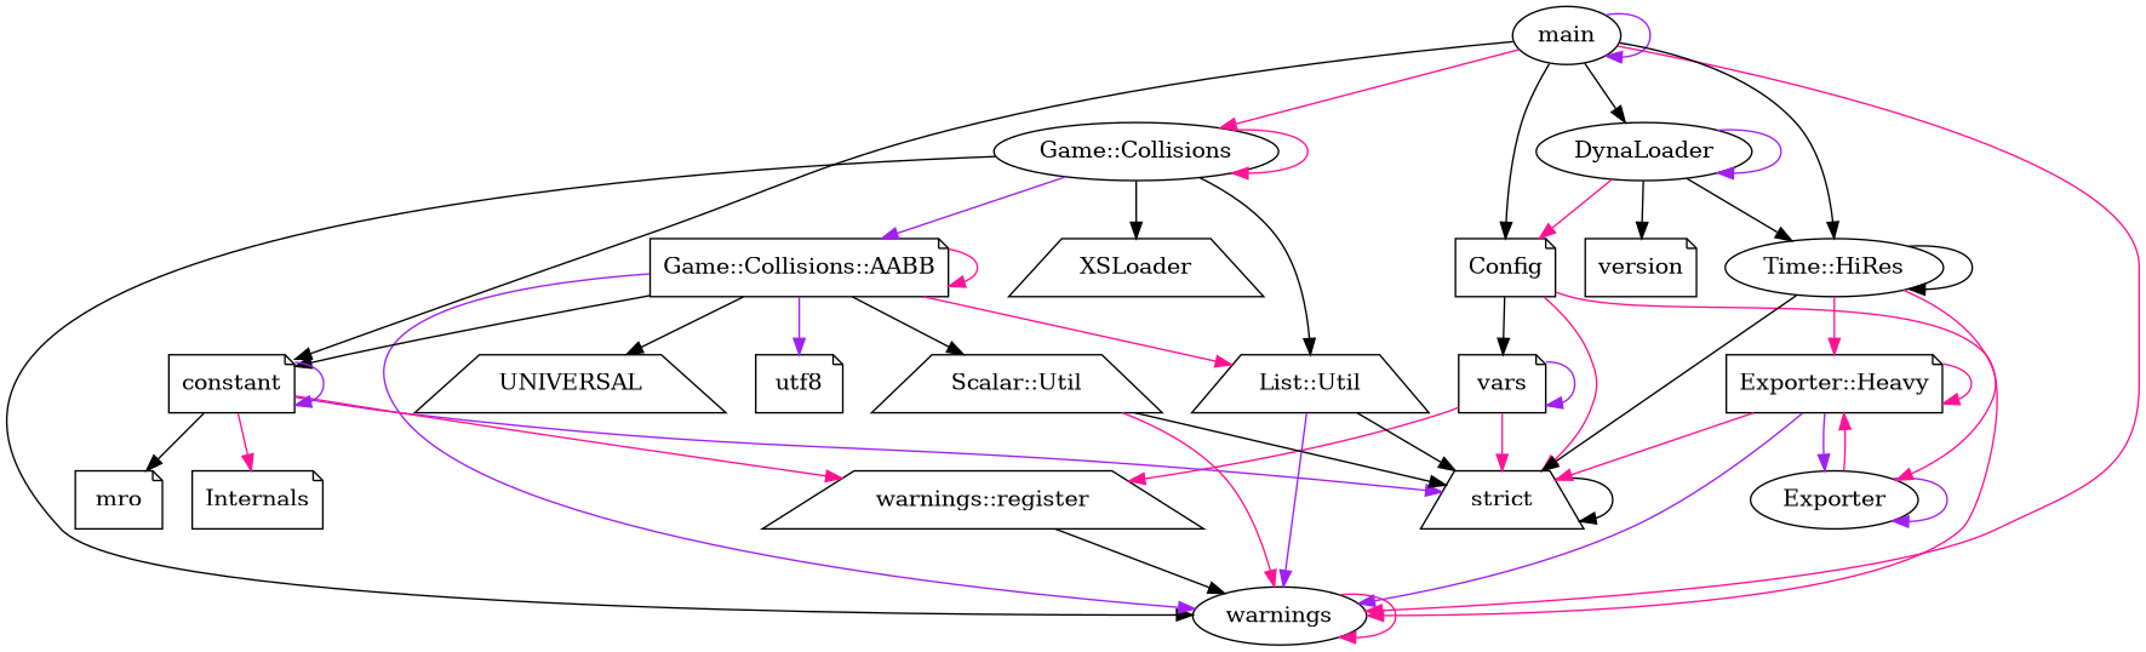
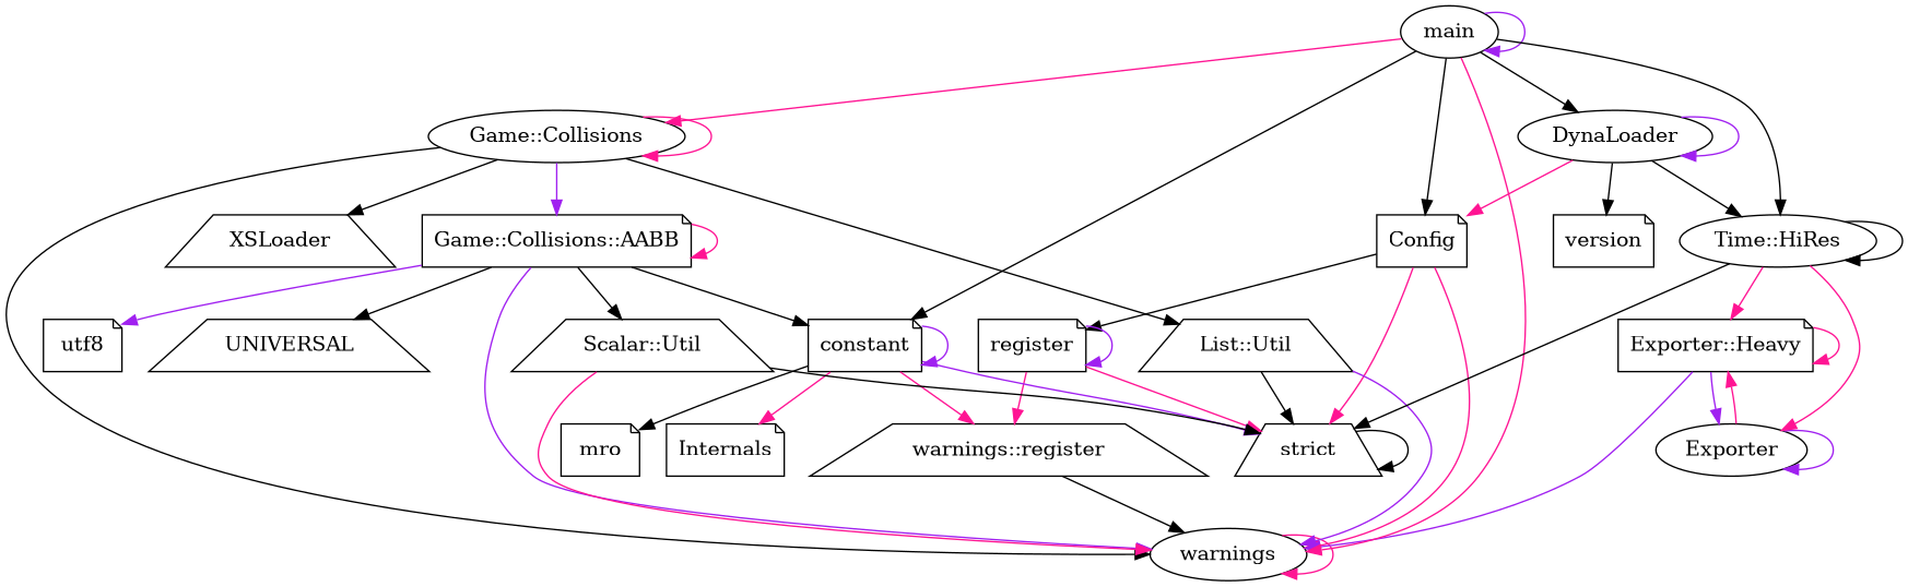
  digraph {
    node [shape=note]
    edge [color=black]
    warnings [shape=ellipse]
    Config
    "strict" [shape=trapezium]
-   vars
+   vars [label=register]
    "warnings::register" [shape=trapezium]
    "Game::Collisions" [shape=ellipse]
    XSLoader [shape=trapezium]
    "Game::Collisions::AABB"
    "List::Util" [shape=trapezium]
    constant
    "Scalar::Util" [shape=trapezium]
    UNIVERSAL [shape=trapezium]
    utf8
    Internals
    mro
    "Exporter::Heavy"
    Exporter [shape=ellipse]
    main [shape=ellipse]
    "Time::HiRes" [shape=ellipse]
    DynaLoader [shape=ellipse]
    version
    warnings -> warnings [color=deeppink]
    Config -> warnings [color=deeppink]
    Config -> "strict" [color=deeppink]
    Config -> vars
    "strict" -> "strict"
    vars -> "strict" [color=deeppink]
    vars -> vars [color=purple]
    vars -> "warnings::register" [color=deeppink]
    "warnings::register" -> warnings
    "Game::Collisions" -> warnings
    "Game::Collisions" -> "Game::Collisions" [color=deeppink]
    "Game::Collisions" -> XSLoader
    "Game::Collisions" -> "Game::Collisions::AABB" [color=purple]
    "Game::Collisions" -> "List::Util"
    "Game::Collisions::AABB" -> warnings [color=purple]
    "Game::Collisions::AABB" -> "Game::Collisions::AABB" [color=deeppink]
-   "Game::Collisions::AABB" -> "List::Util" [color=deeppink]
    "Game::Collisions::AABB" -> constant
    "Game::Collisions::AABB" -> "Scalar::Util"
    "Game::Collisions::AABB" -> UNIVERSAL
    "Game::Collisions::AABB" -> utf8 [color=purple]
    "List::Util" -> warnings [color=purple]
    "List::Util" -> "strict"
    constant -> "strict" [color=purple]
    constant -> "warnings::register" [color=deeppink]
    constant -> constant [color=purple]
    constant -> Internals [color=deeppink]
    constant -> mro
    "Scalar::Util" -> warnings [color=deeppink]
    "Scalar::Util" -> "strict"
    "Exporter::Heavy" -> warnings [color=purple]
-   "Exporter::Heavy" -> "strict" [color=deeppink]
    "Exporter::Heavy" -> "Exporter::Heavy" [color=deeppink]
    "Exporter::Heavy" -> Exporter [color=purple]
    Exporter -> "Exporter::Heavy" [color=deeppink]
    Exporter -> Exporter [color=purple]
    main -> warnings [color=deeppink]
    main -> Config
    main -> "Game::Collisions" [color=deeppink]
    main -> constant
    main -> main [color=purple]
    main -> "Time::HiRes"
    main -> DynaLoader
    "Time::HiRes" -> "strict"
    "Time::HiRes" -> "Exporter::Heavy" [color=deeppink]
    "Time::HiRes" -> Exporter [color=deeppink]
    "Time::HiRes" -> "Time::HiRes"
    DynaLoader -> Config [color=deeppink]
    DynaLoader -> "Time::HiRes"
    DynaLoader -> DynaLoader [color=purple]
    DynaLoader -> version
  }
